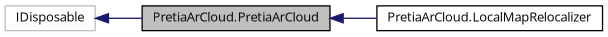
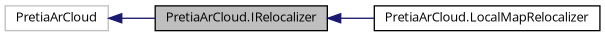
  digraph {
    fontname="Open Sans"
    rankdir=LR
    node [color=black fillcolor=white fontname="Open Sans" fontsize=10 shape=record style=filled]
    edge [color=midnightblue dir=back fontname="Open Sans" fontsize=10 labelfontname=Helvetica labelfontsize=10 style=solid]
-   n1 [fillcolor=grey75 fontcolor=black height=0.2 label="PretiaArCloud.PretiaArCloud" width=0.4]
+   n1 [fillcolor=grey75 fontcolor=black height=0.2 label="PretiaArCloud.IRelocalizer" width=0.4]
    n2 [height=0.2 label="PretiaArCloud.LocalMapRelocalizer" width=0.4]
-   n3 [color=grey75 height=0.2 label=IDisposable width=0.4]
+   n3 [color=grey75 height=0.2 label=PretiaArCloud width=0.4]
    n1 -> n2
    n3 -> n1
  }
